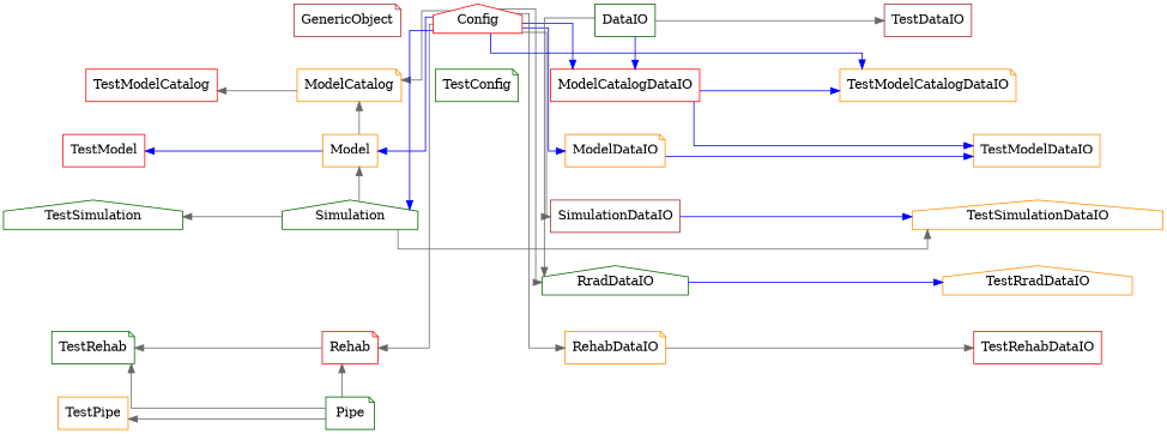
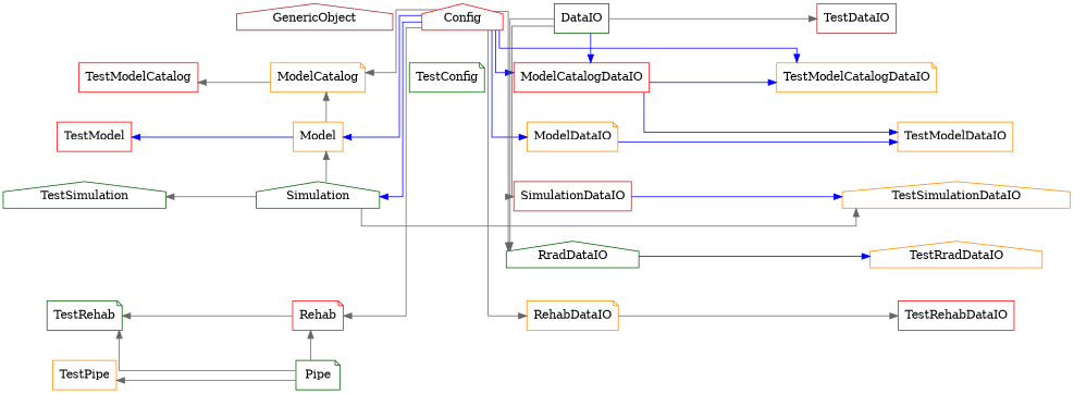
  digraph {
    nodesep=0.5
    rankdir=TB
    splines=ortho
    node [shape=box]
    edge [constraint=true style=invis]
    n1 [color=red label=TestModel]
    n2 [color=darkgreen label=TestSimulation shape=house]
    n3 [color=red label=TestModelCatalog]
    n4 [color=darkorange label=TestPipe]
    n5 [color=darkgreen label=TestRehab shape=note]
    n6 [label=_d3 shape=record style=invis]
    n7 [label=_d0 shape=record style=invis]
-   n8 [color=brown label=GenericObject shape=note]
+   n8 [color=brown label=GenericObject shape=house]
    n9 [color=darkorange label=ModelCatalog shape=note]
    n10 [color=darkorange label=Model]
    n11 [color=darkgreen label=Simulation shape=house]
    n12 [color=darkgreen label=Pipe shape=note]
    n13 [color=red label=Rehab shape=note]
    n14 [label=_d4 shape=record style=invis]
    n15 [color=red label=Config shape=house]
    n16 [color=darkgreen label=TestConfig shape=note]
    n17 [label=_d1 shape=record style=invis]
    n18 [label=_d2 shape=record style=invis]
    n19 [label=_d5 shape=record style=invis]
    n20 [label=_d6 shape=record style=invis]
    n21 [label=_d7 shape=record style=invis]
    n22 [color=darkgreen label=DataIO]
    n23 [color=red label=ModelCatalogDataIO]
    n24 [color=darkorange label=ModelDataIO shape=note]
    n25 [color=brown label=SimulationDataIO]
    n26 [color=darkorange label=RehabDataIO shape=note]
    n27 [label=_d8 shape=record style=invis]
    n28 [color=darkgreen label=RradDataIO shape=house]
    n29 [color=brown label=TestDataIO]
    n30 [color=darkorange label=TestModelCatalogDataIO shape=note]
    n31 [color=darkorange label=TestModelDataIO]
    n32 [color=darkorange label=TestSimulationDataIO shape=house]
    n33 [color=red label=TestRehabDataIO]
    n34 [label=_d9 shape=record style=invis]
    n35 [color=darkorange label=TestRradDataIO shape=house]
    subgraph sub_1 {
      rank=tb
      n1
      n2
      n3
      n4
      n5
      n6
      n7
    }
    subgraph sub_2 {
      rank=tb
      n8
      n9
      n10
      n11
      n12
      n13
      n14
    }
    subgraph sub_3 {
      rank=tb
      n15
      n16
      n17
      n18
      n19
      n20
      n21
    }
    subgraph sub_4 {
      rank=tb
      n22
      n23
      n24
      n25
      n26
      n27
      n28
    }
    subgraph sub_5 {
      rank=tb
      n29
      n30
      n31
      n32
      n33
      n34
      n35
    }
    subgraph sub_6 {
      rank=same
      n3
      n9
      n16
      n23
      n30
    }
    n1 -> n2
    n2 -> n6
    n3 -> n1
    n3 -> n9 [constraint=True]
    n5 -> n4
    n6 -> n5
    n7 -> n3
    n8 -> n9
    n9 -> n3 [color=gray40 constraint=False style=""]
    n9 -> n10
    n9 -> n16 [constraint=True]
    n10 -> n1 [color=blue constraint=False style=""]
    n10 -> n9 [color=gray40 constraint=False style=""]
    n10 -> n11
    n11 -> n2 [color=gray40 constraint=False style=""]
    n11 -> n10 [color=gray40 constraint=False style=""]
    n11 -> n14
    n11 -> n32 [color=gray40 constraint=False style=""]
    n12 -> n4 [color=gray40 constraint=False style=""]
    n12 -> n5 [color=gray40 constraint=False style=""]
    n12 -> n13 [color=gray40 constraint=False style=""]
    n13 -> n5 [color=gray40 constraint=False style=""]
    n13 -> n12
    n14 -> n13
    n15 -> n9 [color=gray40 constraint=False style=""]
    n15 -> n10 [color=blue constraint=False style=""]
    n15 -> n11 [color=blue constraint=False style=""]
    n15 -> n13 [color=gray40 constraint=False style=""]
    n15 -> n16
    n15 -> n23 [color=blue constraint=False style=""]
    n15 -> n24 [color=blue constraint=False style=""]
-   n15 -> n25 [color=gray40 constraint=False style=""]
+   n22 -> n25 [color=gray40 constraint=False style=""]
    n15 -> n26 [color=gray40 constraint=False style=""]
    n15 -> n28 [color=gray40 constraint=False style=""]
    n15 -> n30 [color=blue constraint=False style=""]
    n16 -> n17
    n16 -> n23 [constraint=True]
    n17 -> n18
    n18 -> n19
    n19 -> n20
    n20 -> n21
    n22 -> n23
    n22 -> n23 [color=blue constraint=False style=""]
    n22 -> n28 [color=gray40 constraint=False style=""]
    n22 -> n29 [color=gray40 constraint=False style=""]
    n23 -> n24
    n23 -> n30 [constraint=True]
    n23 -> n30 [color=blue constraint=False style=""]
    n23 -> n31 [color=blue constraint=False style=""]
    n24 -> n25
    n24 -> n31 [color=blue constraint=False style=""]
    n25 -> n28
    n25 -> n32 [color=blue constraint=False style=""]
    n26 -> n27
    n26 -> n33 [color=gray40 constraint=False style=""]
    n28 -> n26
    n28 -> n35 [color=blue constraint=False style=""]
    n29 -> n30
    n30 -> n31
    n31 -> n32
    n32 -> n35
    n33 -> n34
    n35 -> n33
  }
